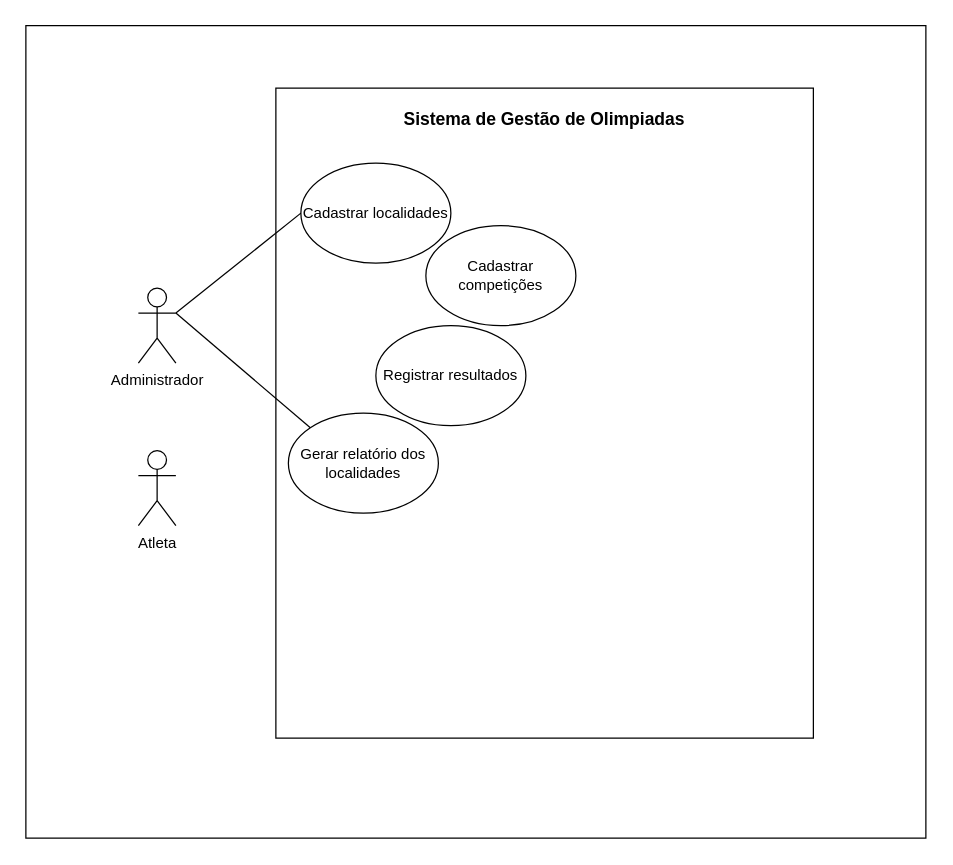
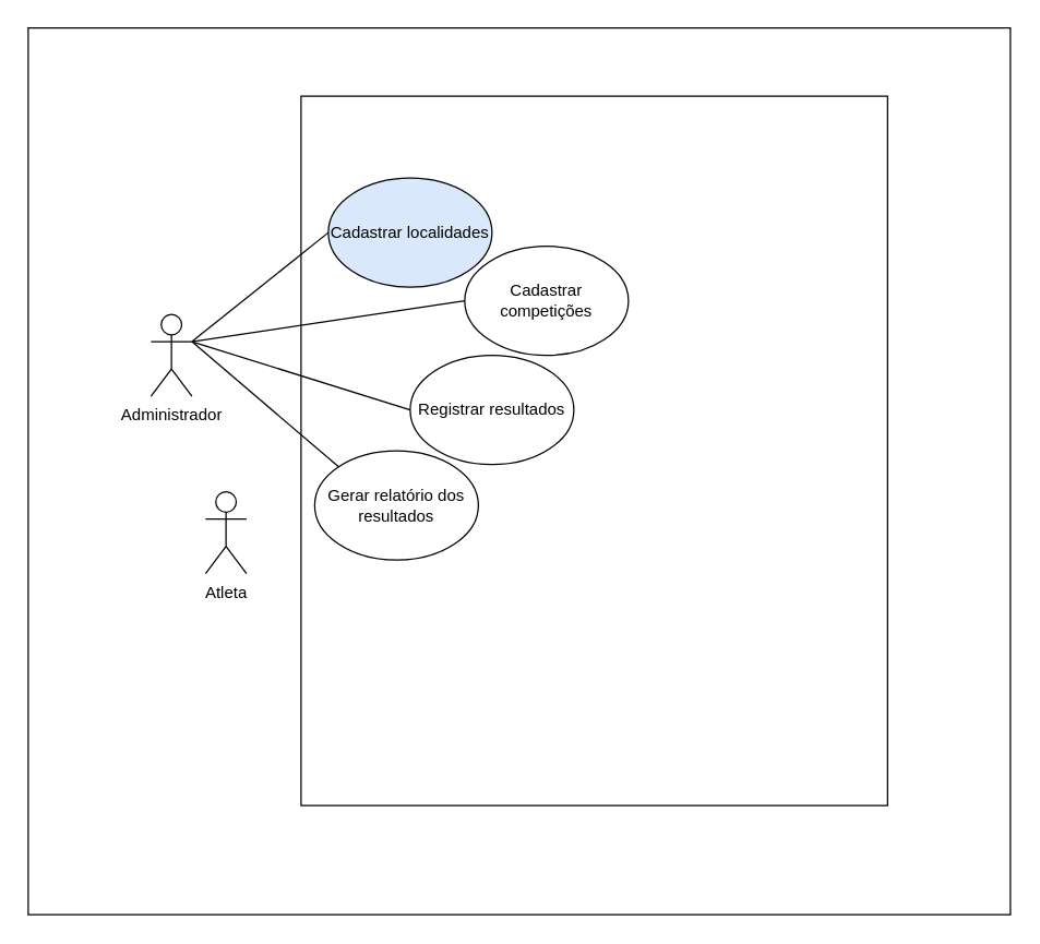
  <mxCell id="0" />
  <mxCell id="1" parent="0" />
  <mxCell id="2" value="" style="rounded=0;whiteSpace=wrap;html=1;" vertex="1" parent="1"><mxGeometry x="20" y="20" width="720" height="650" as="geometry" /></mxCell>
  <mxCell id="3" value="Administrador" style="shape=umlActor;verticalLabelPosition=bottom;verticalAlign=top;html=1;outlineConnect=0;" vertex="1" parent="1"><mxGeometry x="110" y="230" width="30" height="60" as="geometry" /></mxCell>
- <mxCell id="4" value="Atleta&lt;div&gt;&lt;br&gt;&lt;/div&gt;" style="shape=umlActor;verticalLabelPosition=bottom;verticalAlign=top;html=1;outlineConnect=0;" vertex="1" parent="1"><mxGeometry x="110" y="360" width="30" height="60" as="geometry" /></mxCell>
+ <mxCell id="4" value="Atleta&lt;div&gt;&lt;br&gt;&lt;/div&gt;" style="shape=umlActor;verticalLabelPosition=bottom;verticalAlign=top;html=1;outlineConnect=0;" vertex="1" parent="1"><mxGeometry x="150" y="360" width="30" height="60" as="geometry" /></mxCell>
  <mxCell id="5" value="" style="rounded=0;whiteSpace=wrap;html=1;" vertex="1" parent="1"><mxGeometry x="220" y="70" width="430" height="520" as="geometry" /></mxCell>
- <mxCell id="6" value="Cadastrar localidades" style="ellipse;whiteSpace=wrap;html=1;" vertex="1" parent="1"><mxGeometry x="240" y="130" width="120" height="80" as="geometry" /></mxCell>
+ <mxCell id="6" value="Cadastrar localidades" style="ellipse;whiteSpace=wrap;html=1;fillColor=#dae8fc;" vertex="1" parent="1"><mxGeometry x="240" y="130" width="120" height="80" as="geometry" /></mxCell>
  <mxCell id="7" value="Cadastrar competições" style="ellipse;whiteSpace=wrap;html=1;" vertex="1" parent="1"><mxGeometry x="340" y="180" width="120" height="80" as="geometry" /></mxCell>
  <mxCell id="8" value="Registrar resultados" style="ellipse;whiteSpace=wrap;html=1;" vertex="1" parent="1"><mxGeometry x="300" y="260" width="120" height="80" as="geometry" /></mxCell>
  <mxCell id="9" value="" style="endArrow=none;html=1;rounded=0;exitX=1;exitY=0.333;exitDx=0;exitDy=0;exitPerimeter=0;entryX=0;entryY=0.5;entryDx=0;entryDy=0;" edge="1" parent="1" source="3" target="6"><mxGeometry width="50" height="50" relative="1" as="geometry"><mxPoint x="160" y="400" as="sourcePoint" /><mxPoint x="390" y="500" as="targetPoint" /></mxGeometry></mxCell>
- <mxCell id="12" value="Gerar relatório dos localidades" style="ellipse;whiteSpace=wrap;html=1;" vertex="1" parent="1"><mxGeometry x="230" y="330" width="120" height="80" as="geometry" /></mxCell>
+ <mxCell id="10" value="" style="endArrow=none;html=1;rounded=0;exitX=1;exitY=0.333;exitDx=0;exitDy=0;exitPerimeter=0;entryX=0;entryY=0.5;entryDx=0;entryDy=0;" edge="1" parent="1" source="3" target="7"><mxGeometry width="50" height="50" relative="1" as="geometry"><mxPoint x="170" y="410" as="sourcePoint" /><mxPoint x="400" y="510" as="targetPoint" /></mxGeometry></mxCell>
+ <mxCell id="11" value="" style="endArrow=none;html=1;rounded=0;exitX=1;exitY=0.333;exitDx=0;exitDy=0;exitPerimeter=0;entryX=0;entryY=0.5;entryDx=0;entryDy=0;" edge="1" parent="1" source="3" target="8"><mxGeometry width="50" height="50" relative="1" as="geometry"><mxPoint x="150" y="260" as="sourcePoint" /><mxPoint x="360" y="230" as="targetPoint" /></mxGeometry></mxCell>
+ <mxCell id="12" value="Gerar relatório dos resultados" style="ellipse;whiteSpace=wrap;html=1;" vertex="1" parent="1"><mxGeometry x="230" y="330" width="120" height="80" as="geometry" /></mxCell>
  <mxCell id="13" value="" style="endArrow=none;html=1;rounded=0;exitX=1;exitY=0.333;exitDx=0;exitDy=0;exitPerimeter=0;entryX=0;entryY=0;entryDx=0;entryDy=0;" edge="1" parent="1" source="3" target="12"><mxGeometry width="50" height="50" relative="1" as="geometry"><mxPoint x="150" y="260" as="sourcePoint" /><mxPoint x="310" y="310" as="targetPoint" /></mxGeometry></mxCell>
- <mxCell id="14" value="&lt;b&gt;&lt;font style=&quot;font-size: 14px;&quot;&gt;Sistema de Gestão de Olimpiadas&lt;/font&gt;&lt;/b&gt;" style="text;html=1;align=center;verticalAlign=middle;whiteSpace=wrap;rounded=0;" vertex="1" parent="1"><mxGeometry x="320" y="80" width="230" height="30" as="geometry" /></mxCell>
